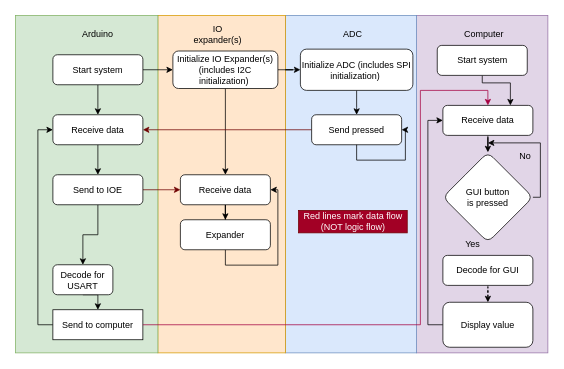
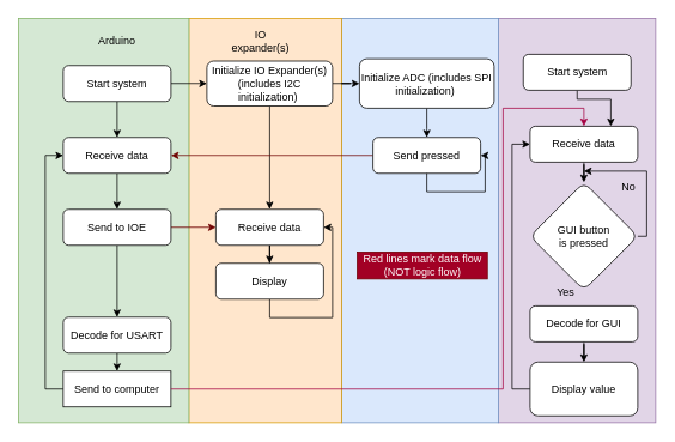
  <mxCell id="0" />
  <mxCell id="1" parent="0" />
  <mxCell id="2" value="" style="rounded=0;whiteSpace=wrap;html=1;fillColor=#e1d5e7;strokeColor=#9673a6;" parent="1" vertex="1"><mxGeometry x="555" y="20" width="175" height="450" as="geometry" /></mxCell>
  <mxCell id="3" value="" style="rounded=0;whiteSpace=wrap;html=1;fillColor=#dae8fc;strokeColor=#6c8ebf;" parent="1" vertex="1"><mxGeometry x="380" y="20" width="175" height="450" as="geometry" /></mxCell>
- <mxCell id="4" value="ADC" style="text;html=1;align=center;verticalAlign=middle;whiteSpace=wrap;rounded=0;" parent="1" vertex="1"><mxGeometry x="440" y="30" width="60" height="30" as="geometry" /></mxCell>
  <mxCell id="5" value="" style="rounded=0;whiteSpace=wrap;html=1;fillColor=#ffe6cc;strokeColor=#d79b00;" parent="1" vertex="1"><mxGeometry x="210" y="20" width="170" height="450" as="geometry" /></mxCell>
  <mxCell id="6" value="IO expander(s)" style="text;html=1;align=center;verticalAlign=middle;whiteSpace=wrap;rounded=0;" parent="1" vertex="1"><mxGeometry x="260" y="30" width="60" height="30" as="geometry" /></mxCell>
  <mxCell id="7" value="" style="rounded=0;whiteSpace=wrap;html=1;fillColor=#d5e8d4;strokeColor=#82b366;" parent="1" vertex="1"><mxGeometry x="20" y="20" width="190" height="450" as="geometry" /></mxCell>
  <mxCell id="8" value="" style="edgeStyle=orthogonalEdgeStyle;rounded=0;orthogonalLoop=1;jettySize=auto;html=1;fillColor=#a20025;strokeColor=#6F0000;" parent="1" source="10" target="14" edge="1"><mxGeometry relative="1" as="geometry" /></mxCell>
  <mxCell id="9" value="" style="edgeStyle=orthogonalEdgeStyle;rounded=0;orthogonalLoop=1;jettySize=auto;html=1;" edge="1" parent="1" source="10" target="12"><mxGeometry relative="1" as="geometry" /></mxCell>
  <mxCell id="10" value="Send to IOE" style="rounded=1;whiteSpace=wrap;html=1;fontSize=12;glass=0;strokeWidth=1;shadow=0;" parent="1" vertex="1"><mxGeometry x="70" y="232.5" width="120" height="40" as="geometry" /></mxCell>
  <mxCell id="11" style="edgeStyle=orthogonalEdgeStyle;rounded=0;orthogonalLoop=1;jettySize=auto;html=1;exitX=0.5;exitY=1;exitDx=0;exitDy=0;entryX=0.5;entryY=0;entryDx=0;entryDy=0;" edge="1" parent="1" source="12" target="37"><mxGeometry relative="1" as="geometry" /></mxCell>
- <mxCell id="12" value="Decode for USART" style="rounded=1;whiteSpace=wrap;html=1;fontSize=12;glass=0;strokeWidth=1;shadow=0;" parent="1" vertex="1"><mxGeometry x="70" y="352.5" width="80" height="40" as="geometry" /></mxCell>
+ <mxCell id="12" value="Decode for USART" style="rounded=1;whiteSpace=wrap;html=1;fontSize=12;glass=0;strokeWidth=1;shadow=0;" parent="1" vertex="1"><mxGeometry x="70" y="352.5" width="120" height="40" as="geometry" /></mxCell>
  <mxCell id="13" value="" style="edgeStyle=orthogonalEdgeStyle;rounded=0;orthogonalLoop=1;jettySize=auto;html=1;" parent="1" source="14" target="18" edge="1"><mxGeometry relative="1" as="geometry" /></mxCell>
  <mxCell id="14" value="Receive data" style="rounded=1;whiteSpace=wrap;html=1;fontSize=12;glass=0;strokeWidth=1;shadow=0;" parent="1" vertex="1"><mxGeometry x="240" y="232.5" width="120" height="40" as="geometry" /></mxCell>
- <mxCell id="15" value="" style="edgeStyle=orthogonalEdgeStyle;rounded=0;orthogonalLoop=1;jettySize=auto;html=1;dashed=1;" edge="1" parent="1" source="16" target="33"><mxGeometry relative="1" as="geometry" /></mxCell>
+ <mxCell id="15" value="" style="edgeStyle=orthogonalEdgeStyle;rounded=0;orthogonalLoop=1;jettySize=auto;html=1;" edge="1" parent="1" source="16" target="33"><mxGeometry relative="1" as="geometry" /></mxCell>
  <mxCell id="16" value="Decode for GUI" style="rounded=1;whiteSpace=wrap;html=1;fontSize=12;glass=0;strokeWidth=1;shadow=0;" parent="1" vertex="1"><mxGeometry x="590" y="340" width="120" height="40" as="geometry" /></mxCell>
  <mxCell id="17" style="edgeStyle=orthogonalEdgeStyle;rounded=0;orthogonalLoop=1;jettySize=auto;html=1;exitX=0.5;exitY=1;exitDx=0;exitDy=0;entryX=1;entryY=0.5;entryDx=0;entryDy=0;" edge="1" parent="1" source="18" target="14"><mxGeometry relative="1" as="geometry"><Array as="points"><mxPoint x="300" y="353" /><mxPoint x="370" y="353" /><mxPoint x="370" y="253" /></Array></mxGeometry></mxCell>
- <mxCell id="18" value="Expander" style="rounded=1;whiteSpace=wrap;html=1;fontSize=12;glass=0;strokeWidth=1;shadow=0;" parent="1" vertex="1"><mxGeometry x="240" y="292.5" width="120" height="40" as="geometry" /></mxCell>
+ <mxCell id="18" value="Display" style="rounded=1;whiteSpace=wrap;html=1;fontSize=12;glass=0;strokeWidth=1;shadow=0;" parent="1" vertex="1"><mxGeometry x="240" y="292.5" width="120" height="40" as="geometry" /></mxCell>
  <mxCell id="19" value="" style="edgeStyle=orthogonalEdgeStyle;rounded=0;orthogonalLoop=1;jettySize=auto;html=1;" parent="1" source="21" target="24" edge="1"><mxGeometry relative="1" as="geometry" /></mxCell>
  <mxCell id="20" value="" style="edgeStyle=orthogonalEdgeStyle;rounded=0;orthogonalLoop=1;jettySize=auto;html=1;" edge="1" parent="1" source="21" target="30"><mxGeometry relative="1" as="geometry" /></mxCell>
  <mxCell id="21" value="Start system" style="rounded=1;whiteSpace=wrap;html=1;fontSize=12;glass=0;strokeWidth=1;shadow=0;" parent="1" vertex="1"><mxGeometry x="70" y="72.5" width="120" height="40" as="geometry" /></mxCell>
  <mxCell id="22" value="" style="edgeStyle=orthogonalEdgeStyle;rounded=0;orthogonalLoop=1;jettySize=auto;html=1;" parent="1" source="24" target="26" edge="1"><mxGeometry relative="1" as="geometry" /></mxCell>
  <mxCell id="23" value="" style="edgeStyle=orthogonalEdgeStyle;rounded=0;orthogonalLoop=1;jettySize=auto;html=1;" edge="1" parent="1" source="24" target="14"><mxGeometry relative="1" as="geometry" /></mxCell>
  <mxCell id="24" value="Initialize IO Expander(s) (includes I2C initialization)&amp;nbsp;" style="rounded=1;whiteSpace=wrap;html=1;fontSize=12;glass=0;strokeWidth=1;shadow=0;" parent="1" vertex="1"><mxGeometry x="230" y="67.5" width="140" height="50" as="geometry" /></mxCell>
  <mxCell id="25" value="" style="edgeStyle=orthogonalEdgeStyle;rounded=0;orthogonalLoop=1;jettySize=auto;html=1;" parent="1" source="26" edge="1"><mxGeometry relative="1" as="geometry"><mxPoint x="475" y="152.5" as="targetPoint" /><Array as="points"><mxPoint x="475" y="142.5" /></Array></mxGeometry></mxCell>
  <mxCell id="26" value="Initialize ADC (includes SPI initialization)&amp;nbsp;" style="rounded=1;whiteSpace=wrap;html=1;fontSize=12;glass=0;strokeWidth=1;shadow=0;" parent="1" vertex="1"><mxGeometry x="400" y="65" width="150" height="55" as="geometry" /></mxCell>
  <mxCell id="27" style="edgeStyle=orthogonalEdgeStyle;rounded=0;orthogonalLoop=1;jettySize=auto;html=1;exitX=0;exitY=0.5;exitDx=0;exitDy=0;entryX=1;entryY=0.5;entryDx=0;entryDy=0;fillColor=#a20025;strokeColor=#6F0000;" parent="1" source="28" target="30" edge="1"><mxGeometry relative="1" as="geometry" /></mxCell>
  <mxCell id="28" value="Send pressed" style="rounded=1;whiteSpace=wrap;html=1;fontSize=12;glass=0;strokeWidth=1;shadow=0;" parent="1" vertex="1"><mxGeometry x="415" y="152.5" width="120" height="40" as="geometry" /></mxCell>
  <mxCell id="29" value="" style="edgeStyle=orthogonalEdgeStyle;rounded=0;orthogonalLoop=1;jettySize=auto;html=1;" parent="1" source="30" target="10" edge="1"><mxGeometry relative="1" as="geometry" /></mxCell>
  <mxCell id="30" value="Receive data" style="rounded=1;whiteSpace=wrap;html=1;fontSize=12;glass=0;strokeWidth=1;shadow=0;" parent="1" vertex="1"><mxGeometry x="70" y="152.5" width="120" height="40" as="geometry" /></mxCell>
  <mxCell id="31" value="GUI button &lt;br&gt;is pressed" style="rhombus;whiteSpace=wrap;html=1;rounded=1;glass=0;strokeWidth=1;shadow=0;" parent="1" vertex="1"><mxGeometry x="590" y="202.5" width="120" height="120" as="geometry" /></mxCell>
  <mxCell id="32" style="edgeStyle=orthogonalEdgeStyle;rounded=0;orthogonalLoop=1;jettySize=auto;html=1;exitX=0;exitY=0.5;exitDx=0;exitDy=0;entryX=0;entryY=0.5;entryDx=0;entryDy=0;" edge="1" parent="1" source="33" target="39"><mxGeometry relative="1" as="geometry" /></mxCell>
  <mxCell id="33" value="Display value" style="whiteSpace=wrap;html=1;rounded=1;glass=0;strokeWidth=1;shadow=0;" parent="1" vertex="1"><mxGeometry x="590" y="402.5" width="120" height="60" as="geometry" /></mxCell>
  <mxCell id="34" value="Arduino" style="text;html=1;strokeColor=none;fillColor=none;align=center;verticalAlign=middle;whiteSpace=wrap;rounded=0;" parent="1" vertex="1"><mxGeometry x="100" y="30" width="60" height="30" as="geometry" /></mxCell>
- <mxCell id="35" value="Computer" style="text;html=1;align=center;verticalAlign=middle;whiteSpace=wrap;rounded=0;" parent="1" vertex="1"><mxGeometry x="615" y="30" width="60" height="30" as="geometry" /></mxCell>
  <mxCell id="36" style="edgeStyle=orthogonalEdgeStyle;rounded=0;orthogonalLoop=1;jettySize=auto;html=1;exitX=0;exitY=0.5;exitDx=0;exitDy=0;entryX=0;entryY=0.5;entryDx=0;entryDy=0;" edge="1" parent="1" source="37" target="30"><mxGeometry relative="1" as="geometry" /></mxCell>
  <mxCell id="37" value="Send to computer" style="whiteSpace=wrap;html=1;fontSize=12;glass=0;strokeWidth=1;shadow=0;rounded=0;" vertex="1" parent="1"><mxGeometry x="70" y="412.5" width="120" height="40" as="geometry" /></mxCell>
  <mxCell id="38" value="" style="edgeStyle=orthogonalEdgeStyle;rounded=0;orthogonalLoop=1;jettySize=auto;html=1;" edge="1" parent="1" source="39" target="31"><mxGeometry relative="1" as="geometry" /></mxCell>
  <mxCell id="39" value="Receive data" style="rounded=1;whiteSpace=wrap;html=1;fontSize=12;glass=0;strokeWidth=1;shadow=0;" vertex="1" parent="1"><mxGeometry x="590" y="140" width="120" height="40" as="geometry" /></mxCell>
  <mxCell id="40" value="Yes" style="text;html=1;strokeColor=none;fillColor=none;align=center;verticalAlign=middle;whiteSpace=wrap;rounded=0;" vertex="1" parent="1"><mxGeometry x="600" y="310" width="60" height="30" as="geometry" /></mxCell>
  <mxCell id="41" style="edgeStyle=orthogonalEdgeStyle;rounded=0;orthogonalLoop=1;jettySize=auto;html=1;exitX=1;exitY=0.5;exitDx=0;exitDy=0;" edge="1" parent="1" source="31"><mxGeometry relative="1" as="geometry"><mxPoint x="650" y="190" as="targetPoint" /><Array as="points"><mxPoint x="720" y="263" /><mxPoint x="720" y="190" /><mxPoint x="650" y="190" /></Array></mxGeometry></mxCell>
  <mxCell id="42" value="No" style="text;html=1;strokeColor=none;fillColor=none;align=center;verticalAlign=middle;whiteSpace=wrap;rounded=0;" vertex="1" parent="1"><mxGeometry x="670" y="192.5" width="60" height="30" as="geometry" /></mxCell>
  <mxCell id="43" value="Red lines mark data flow (NOT logic flow)" style="text;html=1;strokeColor=#6F0000;fillColor=#a20025;align=center;verticalAlign=middle;whiteSpace=wrap;rounded=0;fontColor=#ffffff;" vertex="1" parent="1"><mxGeometry x="397.5" y="280" width="145" height="30" as="geometry" /></mxCell>
  <mxCell id="44" style="edgeStyle=orthogonalEdgeStyle;rounded=0;orthogonalLoop=1;jettySize=auto;html=1;exitX=0.5;exitY=1;exitDx=0;exitDy=0;entryX=1;entryY=0.5;entryDx=0;entryDy=0;" edge="1" parent="1" source="28" target="28"><mxGeometry relative="1" as="geometry"><Array as="points"><mxPoint x="475" y="213" /><mxPoint x="540" y="213" /><mxPoint x="540" y="173" /></Array></mxGeometry></mxCell>
  <mxCell id="45" value="" style="edgeStyle=orthogonalEdgeStyle;rounded=0;orthogonalLoop=1;jettySize=auto;html=1;exitX=1;exitY=0.5;exitDx=0;exitDy=0;fillColor=#d80073;strokeColor=#A50040;entryX=0.5;entryY=0;entryDx=0;entryDy=0;" edge="1" parent="1" source="37" target="39"><mxGeometry relative="1" as="geometry"><mxPoint x="650" y="113" as="targetPoint" /><Array as="points"><mxPoint x="560" y="433" /><mxPoint x="560" y="120" /><mxPoint x="650" y="120" /></Array><mxPoint x="190" y="433" as="sourcePoint" /></mxGeometry></mxCell>
  <mxCell id="46" style="edgeStyle=orthogonalEdgeStyle;rounded=0;orthogonalLoop=1;jettySize=auto;html=1;exitX=0.5;exitY=1;exitDx=0;exitDy=0;entryX=0.75;entryY=0;entryDx=0;entryDy=0;" edge="1" parent="1" source="47" target="39"><mxGeometry relative="1" as="geometry"><Array as="points"><mxPoint x="642" y="110" /><mxPoint x="680" y="110" /></Array></mxGeometry></mxCell>
  <mxCell id="47" value="Start system" style="rounded=1;whiteSpace=wrap;html=1;fontSize=12;glass=0;strokeWidth=1;shadow=0;" vertex="1" parent="1"><mxGeometry x="582.5" y="60" width="120" height="40" as="geometry" /></mxCell>
